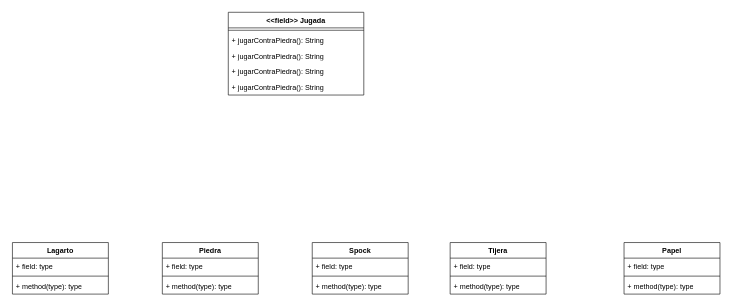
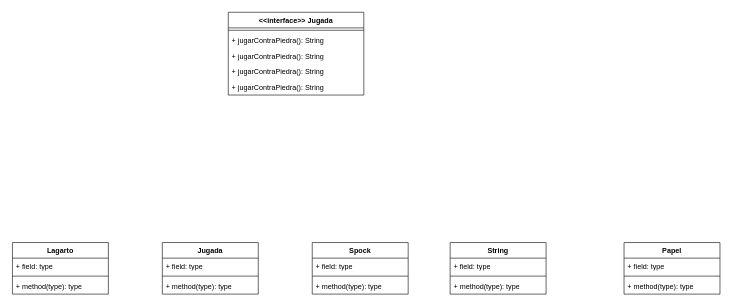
  <mxCell id="0" />
  <mxCell id="1" parent="0" />
- <mxCell id="2" value="&lt;div&gt;&amp;lt;&amp;lt;field&amp;gt;&amp;gt;&amp;nbsp;&lt;span style=&quot;background-color: initial;&quot;&gt;Jugada&lt;/span&gt;&lt;/div&gt;" style="swimlane;fontStyle=1;align=center;verticalAlign=top;childLayout=stackLayout;horizontal=1;startSize=26;horizontalStack=0;resizeParent=1;resizeParentMax=0;resizeLast=0;collapsible=1;marginBottom=0;whiteSpace=wrap;html=1;" vertex="1" parent="1"><mxGeometry x="380" y="20" width="226" height="138" as="geometry" /></mxCell>
+ <mxCell id="2" value="&lt;div&gt;&amp;lt;&amp;lt;interface&amp;gt;&amp;gt;&amp;nbsp;&lt;span style=&quot;background-color: initial;&quot;&gt;Jugada&lt;/span&gt;&lt;/div&gt;" style="swimlane;fontStyle=1;align=center;verticalAlign=top;childLayout=stackLayout;horizontal=1;startSize=26;horizontalStack=0;resizeParent=1;resizeParentMax=0;resizeLast=0;collapsible=1;marginBottom=0;whiteSpace=wrap;html=1;" vertex="1" parent="1"><mxGeometry x="380" y="20" width="226" height="138" as="geometry" /></mxCell>
  <mxCell id="3" value="" style="line;strokeWidth=1;fillColor=none;align=left;verticalAlign=middle;spacingTop=-1;spacingLeft=3;spacingRight=3;rotatable=0;labelPosition=right;points=[];portConstraint=eastwest;strokeColor=inherit;" vertex="1" parent="2"><mxGeometry y="26" width="226" height="8" as="geometry" /></mxCell>
  <mxCell id="4" value="+ jugarContraPiedra(): String" style="text;strokeColor=none;fillColor=none;align=left;verticalAlign=top;spacingLeft=4;spacingRight=4;overflow=hidden;rotatable=0;points=[[0,0.5],[1,0.5]];portConstraint=eastwest;whiteSpace=wrap;html=1;" vertex="1" parent="2"><mxGeometry y="34" width="226" height="26" as="geometry" /></mxCell>
  <mxCell id="5" value="+ jugarContraPiedra(): String" style="text;strokeColor=none;fillColor=none;align=left;verticalAlign=top;spacingLeft=4;spacingRight=4;overflow=hidden;rotatable=0;points=[[0,0.5],[1,0.5]];portConstraint=eastwest;whiteSpace=wrap;html=1;" vertex="1" parent="2"><mxGeometry y="60" width="226" height="26" as="geometry" /></mxCell>
  <mxCell id="6" value="+ jugarContraPiedra(): String" style="text;strokeColor=none;fillColor=none;align=left;verticalAlign=top;spacingLeft=4;spacingRight=4;overflow=hidden;rotatable=0;points=[[0,0.5],[1,0.5]];portConstraint=eastwest;whiteSpace=wrap;html=1;" vertex="1" parent="2"><mxGeometry y="86" width="226" height="26" as="geometry" /></mxCell>
  <mxCell id="7" value="+ jugarContraPiedra(): String" style="text;strokeColor=none;fillColor=none;align=left;verticalAlign=top;spacingLeft=4;spacingRight=4;overflow=hidden;rotatable=0;points=[[0,0.5],[1,0.5]];portConstraint=eastwest;whiteSpace=wrap;html=1;" vertex="1" parent="2"><mxGeometry y="112" width="226" height="26" as="geometry" /></mxCell>
  <mxCell id="8" value="Lagarto" style="swimlane;fontStyle=1;align=center;verticalAlign=top;childLayout=stackLayout;horizontal=1;startSize=26;horizontalStack=0;resizeParent=1;resizeParentMax=0;resizeLast=0;collapsible=1;marginBottom=0;whiteSpace=wrap;html=1;" vertex="1" parent="1"><mxGeometry x="20" y="404" width="160" height="86" as="geometry" /></mxCell>
  <mxCell id="9" value="+ field: type" style="text;strokeColor=none;fillColor=none;align=left;verticalAlign=top;spacingLeft=4;spacingRight=4;overflow=hidden;rotatable=0;points=[[0,0.5],[1,0.5]];portConstraint=eastwest;whiteSpace=wrap;html=1;" vertex="1" parent="8"><mxGeometry y="26" width="160" height="26" as="geometry" /></mxCell>
  <mxCell id="10" value="" style="line;strokeWidth=1;fillColor=none;align=left;verticalAlign=middle;spacingTop=-1;spacingLeft=3;spacingRight=3;rotatable=0;labelPosition=right;points=[];portConstraint=eastwest;strokeColor=inherit;" vertex="1" parent="8"><mxGeometry y="52" width="160" height="8" as="geometry" /></mxCell>
  <mxCell id="11" value="+ method(type): type" style="text;strokeColor=none;fillColor=none;align=left;verticalAlign=top;spacingLeft=4;spacingRight=4;overflow=hidden;rotatable=0;points=[[0,0.5],[1,0.5]];portConstraint=eastwest;whiteSpace=wrap;html=1;" vertex="1" parent="8"><mxGeometry y="60" width="160" height="26" as="geometry" /></mxCell>
  <mxCell id="12" value="Papel" style="swimlane;fontStyle=1;align=center;verticalAlign=top;childLayout=stackLayout;horizontal=1;startSize=26;horizontalStack=0;resizeParent=1;resizeParentMax=0;resizeLast=0;collapsible=1;marginBottom=0;whiteSpace=wrap;html=1;" vertex="1" parent="1"><mxGeometry x="1040" y="404" width="160" height="86" as="geometry" /></mxCell>
  <mxCell id="13" value="+ field: type" style="text;strokeColor=none;fillColor=none;align=left;verticalAlign=top;spacingLeft=4;spacingRight=4;overflow=hidden;rotatable=0;points=[[0,0.5],[1,0.5]];portConstraint=eastwest;whiteSpace=wrap;html=1;" vertex="1" parent="12"><mxGeometry y="26" width="160" height="26" as="geometry" /></mxCell>
  <mxCell id="14" value="" style="line;strokeWidth=1;fillColor=none;align=left;verticalAlign=middle;spacingTop=-1;spacingLeft=3;spacingRight=3;rotatable=0;labelPosition=right;points=[];portConstraint=eastwest;strokeColor=inherit;" vertex="1" parent="12"><mxGeometry y="52" width="160" height="8" as="geometry" /></mxCell>
  <mxCell id="15" value="+ method(type): type" style="text;strokeColor=none;fillColor=none;align=left;verticalAlign=top;spacingLeft=4;spacingRight=4;overflow=hidden;rotatable=0;points=[[0,0.5],[1,0.5]];portConstraint=eastwest;whiteSpace=wrap;html=1;" vertex="1" parent="12"><mxGeometry y="60" width="160" height="26" as="geometry" /></mxCell>
- <mxCell id="16" value="Piedra" style="swimlane;fontStyle=1;align=center;verticalAlign=top;childLayout=stackLayout;horizontal=1;startSize=26;horizontalStack=0;resizeParent=1;resizeParentMax=0;resizeLast=0;collapsible=1;marginBottom=0;whiteSpace=wrap;html=1;" vertex="1" parent="1"><mxGeometry x="270" y="404" width="160" height="86" as="geometry" /></mxCell>
+ <mxCell id="16" value="Jugada" style="swimlane;fontStyle=1;align=center;verticalAlign=top;childLayout=stackLayout;horizontal=1;startSize=26;horizontalStack=0;resizeParent=1;resizeParentMax=0;resizeLast=0;collapsible=1;marginBottom=0;whiteSpace=wrap;html=1;" vertex="1" parent="1"><mxGeometry x="270" y="404" width="160" height="86" as="geometry" /></mxCell>
  <mxCell id="17" value="+ field: type" style="text;strokeColor=none;fillColor=none;align=left;verticalAlign=top;spacingLeft=4;spacingRight=4;overflow=hidden;rotatable=0;points=[[0,0.5],[1,0.5]];portConstraint=eastwest;whiteSpace=wrap;html=1;" vertex="1" parent="16"><mxGeometry y="26" width="160" height="26" as="geometry" /></mxCell>
  <mxCell id="18" value="" style="line;strokeWidth=1;fillColor=none;align=left;verticalAlign=middle;spacingTop=-1;spacingLeft=3;spacingRight=3;rotatable=0;labelPosition=right;points=[];portConstraint=eastwest;strokeColor=inherit;" vertex="1" parent="16"><mxGeometry y="52" width="160" height="8" as="geometry" /></mxCell>
  <mxCell id="19" value="+ method(type): type" style="text;strokeColor=none;fillColor=none;align=left;verticalAlign=top;spacingLeft=4;spacingRight=4;overflow=hidden;rotatable=0;points=[[0,0.5],[1,0.5]];portConstraint=eastwest;whiteSpace=wrap;html=1;" vertex="1" parent="16"><mxGeometry y="60" width="160" height="26" as="geometry" /></mxCell>
  <mxCell id="20" value="Spock" style="swimlane;fontStyle=1;align=center;verticalAlign=top;childLayout=stackLayout;horizontal=1;startSize=26;horizontalStack=0;resizeParent=1;resizeParentMax=0;resizeLast=0;collapsible=1;marginBottom=0;whiteSpace=wrap;html=1;" vertex="1" parent="1"><mxGeometry x="520" y="404" width="160" height="86" as="geometry" /></mxCell>
  <mxCell id="21" value="+ field: type" style="text;strokeColor=none;fillColor=none;align=left;verticalAlign=top;spacingLeft=4;spacingRight=4;overflow=hidden;rotatable=0;points=[[0,0.5],[1,0.5]];portConstraint=eastwest;whiteSpace=wrap;html=1;" vertex="1" parent="20"><mxGeometry y="26" width="160" height="26" as="geometry" /></mxCell>
  <mxCell id="22" value="" style="line;strokeWidth=1;fillColor=none;align=left;verticalAlign=middle;spacingTop=-1;spacingLeft=3;spacingRight=3;rotatable=0;labelPosition=right;points=[];portConstraint=eastwest;strokeColor=inherit;" vertex="1" parent="20"><mxGeometry y="52" width="160" height="8" as="geometry" /></mxCell>
  <mxCell id="23" value="+ method(type): type" style="text;strokeColor=none;fillColor=none;align=left;verticalAlign=top;spacingLeft=4;spacingRight=4;overflow=hidden;rotatable=0;points=[[0,0.5],[1,0.5]];portConstraint=eastwest;whiteSpace=wrap;html=1;" vertex="1" parent="20"><mxGeometry y="60" width="160" height="26" as="geometry" /></mxCell>
- <mxCell id="24" value="Tijera" style="swimlane;fontStyle=1;align=center;verticalAlign=top;childLayout=stackLayout;horizontal=1;startSize=26;horizontalStack=0;resizeParent=1;resizeParentMax=0;resizeLast=0;collapsible=1;marginBottom=0;whiteSpace=wrap;html=1;" vertex="1" parent="1"><mxGeometry x="750" y="404" width="160" height="86" as="geometry" /></mxCell>
+ <mxCell id="24" value="String" style="swimlane;fontStyle=1;align=center;verticalAlign=top;childLayout=stackLayout;horizontal=1;startSize=26;horizontalStack=0;resizeParent=1;resizeParentMax=0;resizeLast=0;collapsible=1;marginBottom=0;whiteSpace=wrap;html=1;" vertex="1" parent="1"><mxGeometry x="750" y="404" width="160" height="86" as="geometry" /></mxCell>
  <mxCell id="25" value="+ field: type" style="text;strokeColor=none;fillColor=none;align=left;verticalAlign=top;spacingLeft=4;spacingRight=4;overflow=hidden;rotatable=0;points=[[0,0.5],[1,0.5]];portConstraint=eastwest;whiteSpace=wrap;html=1;" vertex="1" parent="24"><mxGeometry y="26" width="160" height="26" as="geometry" /></mxCell>
  <mxCell id="26" value="" style="line;strokeWidth=1;fillColor=none;align=left;verticalAlign=middle;spacingTop=-1;spacingLeft=3;spacingRight=3;rotatable=0;labelPosition=right;points=[];portConstraint=eastwest;strokeColor=inherit;" vertex="1" parent="24"><mxGeometry y="52" width="160" height="8" as="geometry" /></mxCell>
  <mxCell id="27" value="+ method(type): type" style="text;strokeColor=none;fillColor=none;align=left;verticalAlign=top;spacingLeft=4;spacingRight=4;overflow=hidden;rotatable=0;points=[[0,0.5],[1,0.5]];portConstraint=eastwest;whiteSpace=wrap;html=1;" vertex="1" parent="24"><mxGeometry y="60" width="160" height="26" as="geometry" /></mxCell>
